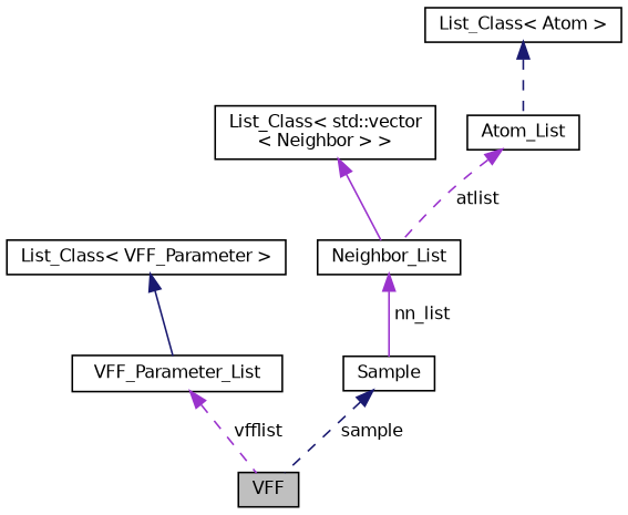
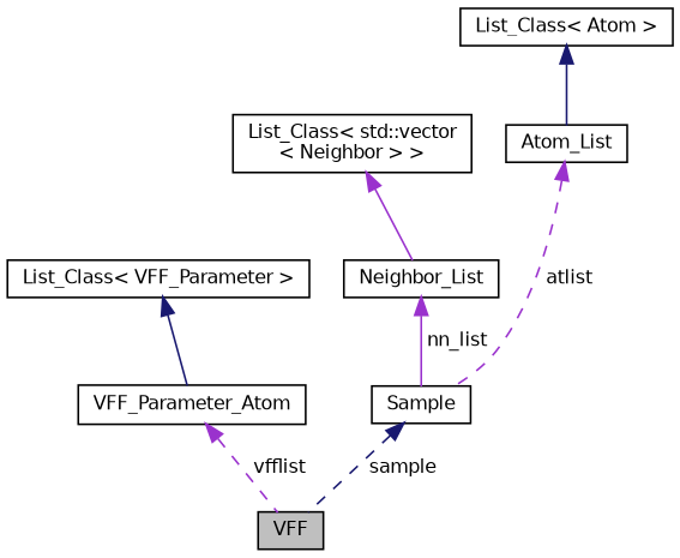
  digraph {
    node [color=black fillcolor=white fontname=Helvetica fontsize=10 shape=record style=filled]
    edge [color=darkorchid3 dir=back fontname=Helvetica fontsize=10 labelfontname=Helvetica labelfontsize=10 style=solid]
    n1 [fillcolor=grey75 fontcolor=black height=0.2 label=VFF width=0.4]
-   n2 [height=0.2 label=VFF_Parameter_List width=0.4]
+   n2 [height=0.2 label=VFF_Parameter_Atom width=0.4]
    n3 [height=0.2 label="List_Class\< VFF_Parameter \>" width=0.4]
    n4 [height=0.2 label=Sample width=0.4]
    n5 [height=0.2 label=Neighbor_List width=0.4]
    n6 [height=0.2 label="List_Class\< std::vector\l\< Neighbor \> \>" width=0.4]
    n7 [height=0.2 label=Atom_List width=0.4]
    n8 [height=0.2 label="List_Class\< Atom \>" width=0.4]
    n2 -> n1 [label=" vfflist" style=dashed]
    n3 -> n2 [color=midnightblue]
    n4 -> n1 [color=midnightblue label=" sample" style=dashed]
    n5 -> n4 [label=" nn_list"]
    n6 -> n5
-   n7 -> n5 [label=" atlist" style=dashed]
-   n8 -> n7 [color=midnightblue style=dashed]
+   n7 -> n4 [label=" atlist" style=dashed]
+   n8 -> n7 [color=midnightblue]
  }
